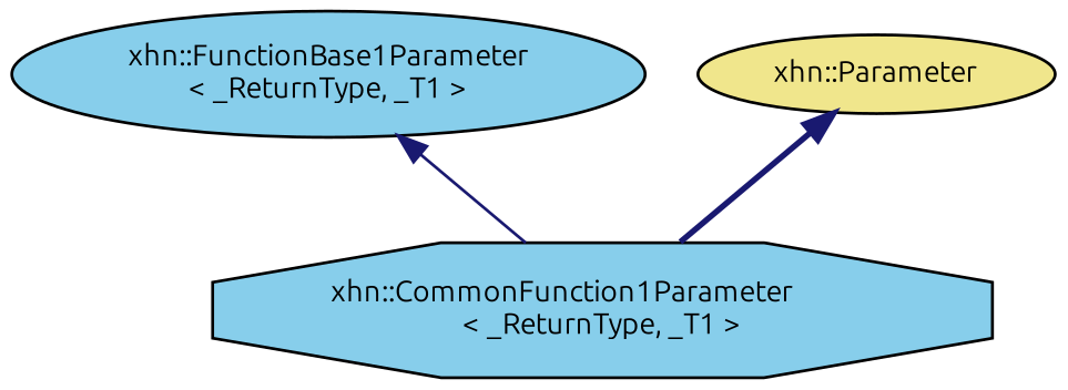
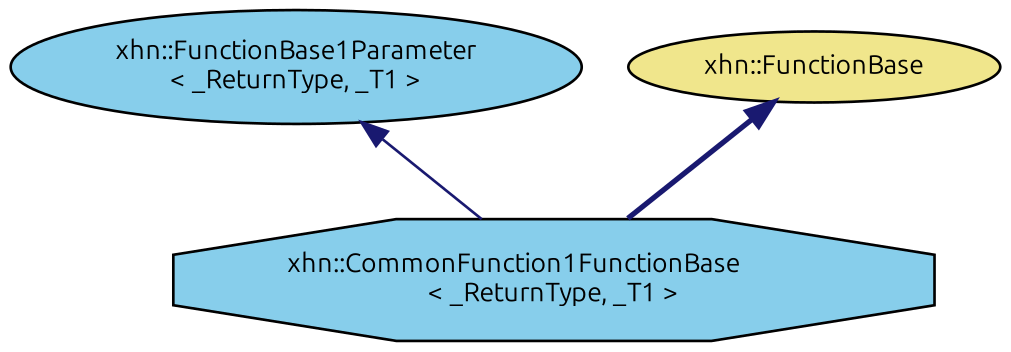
  digraph {
    fontname=Ubuntu
    node [color=black fillcolor=skyblue fontname=Ubuntu fontsize=10 shape=ellipse style=filled]
    edge [color=midnightblue dir=back fontname=Ubuntu fontsize=10 labelfontname=Helvetica labelfontsize=10]
-   n1 [fontcolor=black height=0.2 label="xhn::CommonFunction1Parameter\l\< _ReturnType, _T1 \>" shape=octagon width=0.4]
+   n1 [fontcolor=black height=0.2 label="xhn::CommonFunction1FunctionBase\l\< _ReturnType, _T1 \>" shape=octagon width=0.4]
    n2 [height=0.2 label="xhn::FunctionBase1Parameter\l\< _ReturnType, _T1 \>" width=0.4]
-   n3 [fillcolor=khaki height=0.2 label="xhn::Parameter" width=0.4]
+   n3 [fillcolor=khaki height=0.2 label="xhn::FunctionBase" width=0.4]
    n2 -> n1 [style=solid]
    n3 -> n1 [style=bold]
  }
